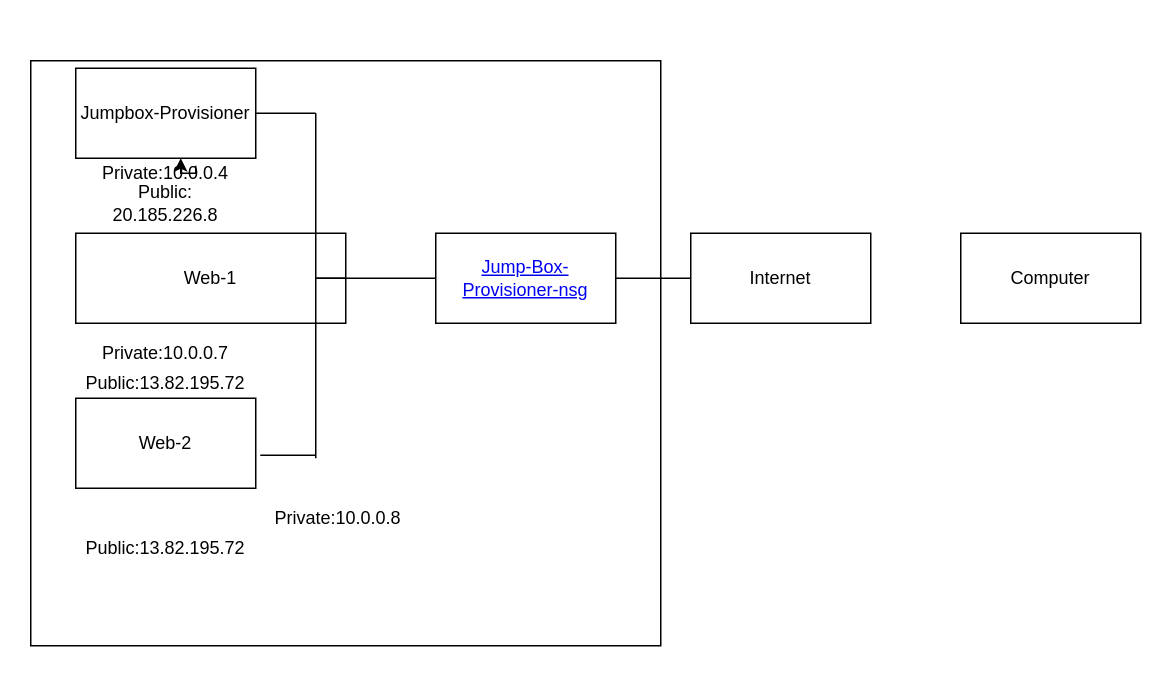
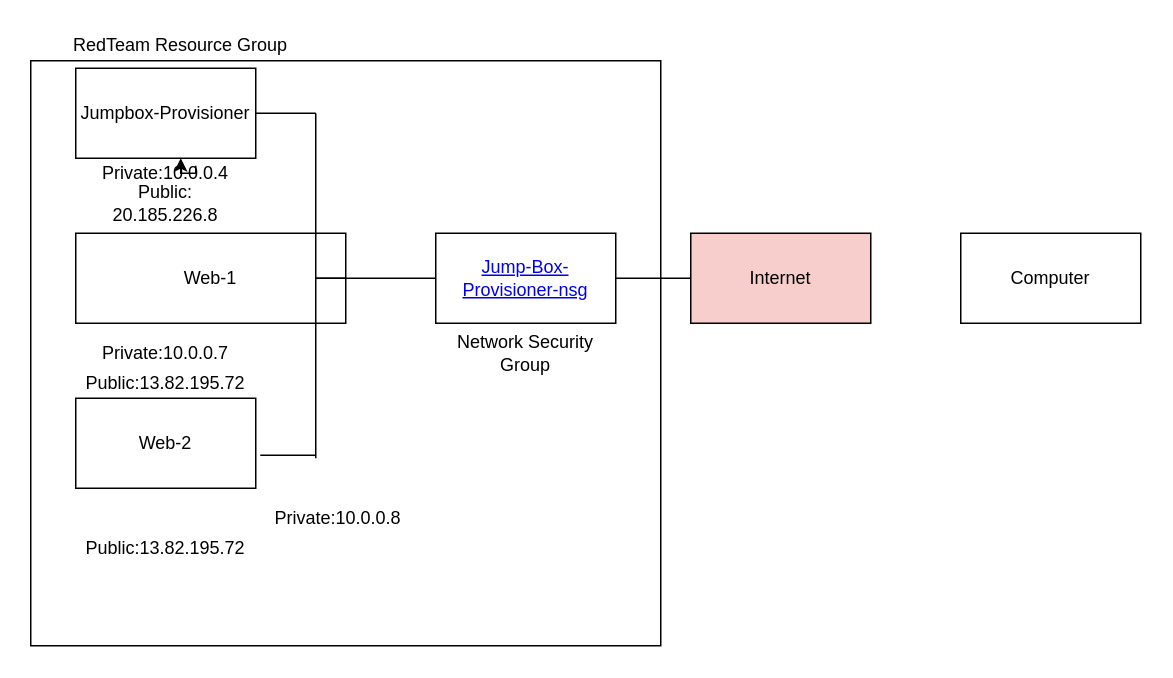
  <mxCell id="0" />
  <mxCell id="1" parent="0" />
  <mxCell id="2" value="" style="rounded=0;whiteSpace=wrap;html=1;" vertex="1" parent="1"><mxGeometry x="20" y="40" width="420" height="390" as="geometry" /></mxCell>
  <mxCell id="3" value="&lt;div&gt;Jumpbox-Provisioner&lt;/div&gt;" style="rounded=0;whiteSpace=wrap;html=1;" parent="1" vertex="1"><mxGeometry x="50" y="45" width="120" height="60" as="geometry" /></mxCell>
  <mxCell id="4" value="&lt;div&gt;Web-1&lt;/div&gt;" style="rounded=0;whiteSpace=wrap;html=1;" parent="1" vertex="1"><mxGeometry x="50" y="155" width="180" height="60" as="geometry" /></mxCell>
  <mxCell id="5" value="&lt;div&gt;Web-2&lt;/div&gt;" style="rounded=0;whiteSpace=wrap;html=1;" parent="1" vertex="1"><mxGeometry x="50" y="265" width="120" height="60" as="geometry" /></mxCell>
  <mxCell id="6" value="&lt;a class=&quot;fxc-gcflink-link&quot; tabindex=&quot;0&quot; href=&quot;https://portal.azure.com/#@Dacciankgmail.onmicrosoft.com/resource/subscriptions/a82699fa-b22d-439f-868f-57e10753019b/resourceGroups/RedTeam/providers/Microsoft.Network/networkSecurityGroups/Jump-Box-Provisioner-nsg&quot;&gt;Jump-Box-Provisioner-nsg&lt;/a&gt;" style="rounded=0;whiteSpace=wrap;html=1;" parent="1" vertex="1"><mxGeometry x="290" y="155" width="120" height="60" as="geometry" /></mxCell>
+ <mxCell id="7" value="&lt;div&gt;Network Security&lt;/div&gt;&lt;div&gt;Group&lt;br&gt;&lt;/div&gt;" style="text;html=1;strokeColor=none;fillColor=none;align=center;verticalAlign=middle;whiteSpace=wrap;rounded=0;" parent="1" vertex="1"><mxGeometry x="290" y="225" width="120" height="20" as="geometry" /></mxCell>
  <mxCell id="8" value="Private:10.0.0.4" style="text;html=1;strokeColor=none;fillColor=none;align=center;verticalAlign=middle;whiteSpace=wrap;rounded=0;" parent="1" vertex="1"><mxGeometry x="90" y="105" width="40" height="20" as="geometry" /></mxCell>
  <mxCell id="9" value="Private:10.0.0.7" style="text;html=1;strokeColor=none;fillColor=none;align=center;verticalAlign=middle;whiteSpace=wrap;rounded=0;" parent="1" vertex="1"><mxGeometry x="90" y="225" width="40" height="20" as="geometry" /></mxCell>
  <mxCell id="10" value="Private:10.0.0.8" style="text;html=1;strokeColor=none;fillColor=none;align=center;verticalAlign=middle;whiteSpace=wrap;rounded=0;" parent="1" vertex="1"><mxGeometry x="205" y="335" width="40" height="20" as="geometry" /></mxCell>
  <mxCell id="11" value="" style="endArrow=none;html=1;exitX=1;exitY=0.5;exitDx=0;exitDy=0;" parent="1" source="3" edge="1"><mxGeometry width="50" height="50" relative="1" as="geometry"><mxPoint x="400" y="325" as="sourcePoint" /><mxPoint x="210" y="75" as="targetPoint" /></mxGeometry></mxCell>
  <mxCell id="12" value="" style="endArrow=none;html=1;exitX=1;exitY=0.5;exitDx=0;exitDy=0;" parent="1" source="4" edge="1"><mxGeometry width="50" height="50" relative="1" as="geometry"><mxPoint x="180" y="225" as="sourcePoint" /><mxPoint x="210" y="185" as="targetPoint" /></mxGeometry></mxCell>
  <mxCell id="13" value="" style="endArrow=none;html=1;exitX=1.025;exitY=0.633;exitDx=0;exitDy=0;exitPerimeter=0;" parent="1" source="5" edge="1"><mxGeometry width="50" height="50" relative="1" as="geometry"><mxPoint x="400" y="325" as="sourcePoint" /><mxPoint x="210" y="303" as="targetPoint" /></mxGeometry></mxCell>
  <mxCell id="14" value="" style="endArrow=none;html=1;" parent="1" edge="1"><mxGeometry width="50" height="50" relative="1" as="geometry"><mxPoint x="210" y="305" as="sourcePoint" /><mxPoint x="210" y="75" as="targetPoint" /></mxGeometry></mxCell>
  <mxCell id="15" value="" style="endArrow=none;html=1;" parent="1" edge="1"><mxGeometry width="50" height="50" relative="1" as="geometry"><mxPoint x="210" y="185" as="sourcePoint" /><mxPoint x="290" y="185" as="targetPoint" /></mxGeometry></mxCell>
  <mxCell id="16" value="" style="endArrow=none;html=1;exitX=1;exitY=0.5;exitDx=0;exitDy=0;" parent="1" source="6" edge="1"><mxGeometry width="50" height="50" relative="1" as="geometry"><mxPoint x="400" y="325" as="sourcePoint" /><mxPoint x="460" y="185" as="targetPoint" /></mxGeometry></mxCell>
- <mxCell id="17" value="&lt;div&gt;Internet&lt;/div&gt;" style="rounded=0;whiteSpace=wrap;html=1;" parent="1" vertex="1"><mxGeometry x="460" y="155" width="120" height="60" as="geometry" /></mxCell>
+ <mxCell id="17" value="&lt;div&gt;Internet&lt;/div&gt;" style="rounded=0;whiteSpace=wrap;html=1;fillColor=#f8cecc;" parent="1" vertex="1"><mxGeometry x="460" y="155" width="120" height="60" as="geometry" /></mxCell>
  <mxCell id="18" value="Public:13.82.195.72" style="text;html=1;strokeColor=none;fillColor=none;align=center;verticalAlign=middle;whiteSpace=wrap;rounded=0;" parent="1" vertex="1"><mxGeometry x="90" y="245" width="40" height="20" as="geometry" /></mxCell>
  <mxCell id="19" value="&lt;div class=&quot;fxc-copyablelabel-temp-element&quot;&gt;Public:13.82.195.72&lt;/div&gt;" style="text;html=1;strokeColor=none;fillColor=none;align=center;verticalAlign=middle;whiteSpace=wrap;rounded=0;" parent="1" vertex="1"><mxGeometry x="90" y="355" width="40" height="20" as="geometry" /></mxCell>
  <mxCell id="20" value="Public: 20.185.226.8" style="text;html=1;strokeColor=none;fillColor=none;align=center;verticalAlign=middle;whiteSpace=wrap;rounded=0;" parent="1" vertex="1"><mxGeometry x="90" y="125" width="40" height="20" as="geometry" /></mxCell>
  <mxCell id="21" style="edgeStyle=orthogonalEdgeStyle;rounded=0;orthogonalLoop=1;jettySize=auto;html=1;exitX=1;exitY=0.25;exitDx=0;exitDy=0;entryX=0.75;entryY=0;entryDx=0;entryDy=0;" parent="1" source="8" target="8" edge="1"><mxGeometry relative="1" as="geometry"><Array as="points"><mxPoint x="130" y="115" /></Array></mxGeometry></mxCell>
  <mxCell id="22" value="Computer" style="rounded=0;whiteSpace=wrap;html=1;" vertex="1" parent="1"><mxGeometry x="640" y="155" width="120" height="60" as="geometry" /></mxCell>
+ <mxCell id="23" value="RedTeam Resource Group" style="text;html=1;strokeColor=none;fillColor=none;align=center;verticalAlign=middle;whiteSpace=wrap;rounded=0;" vertex="1" parent="1"><mxGeometry x="30" y="20" width="180" height="20" as="geometry" /></mxCell>
